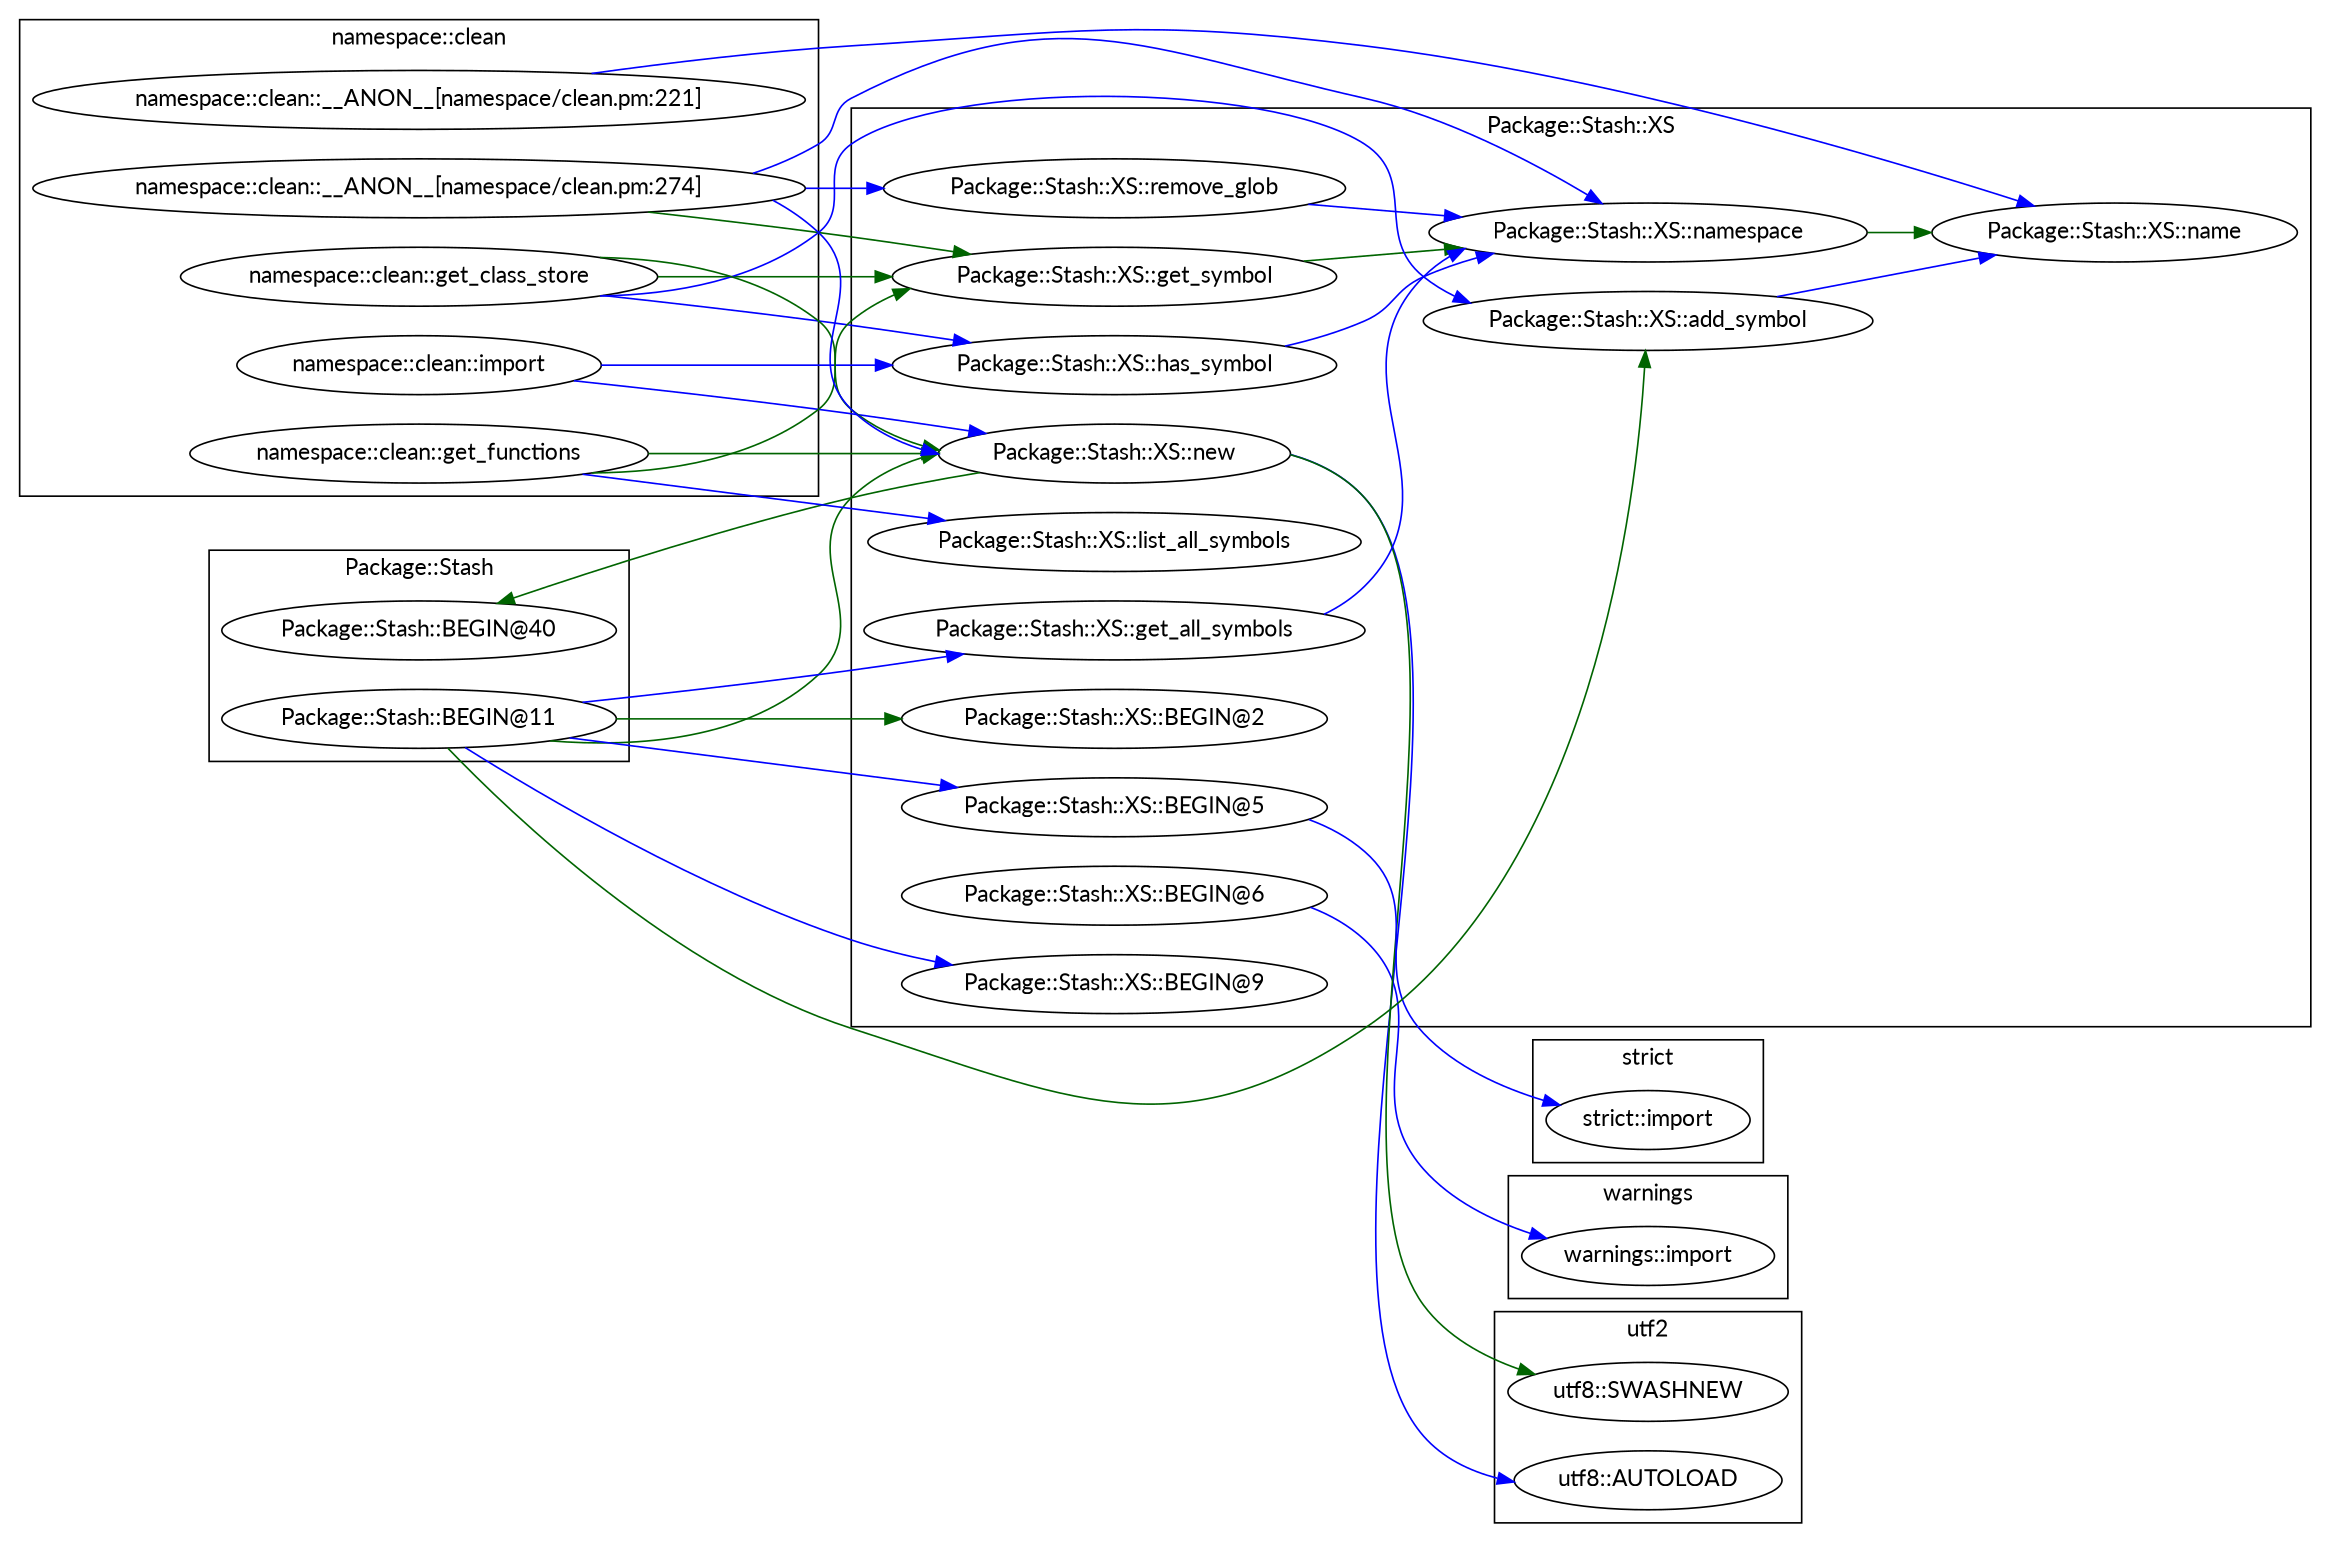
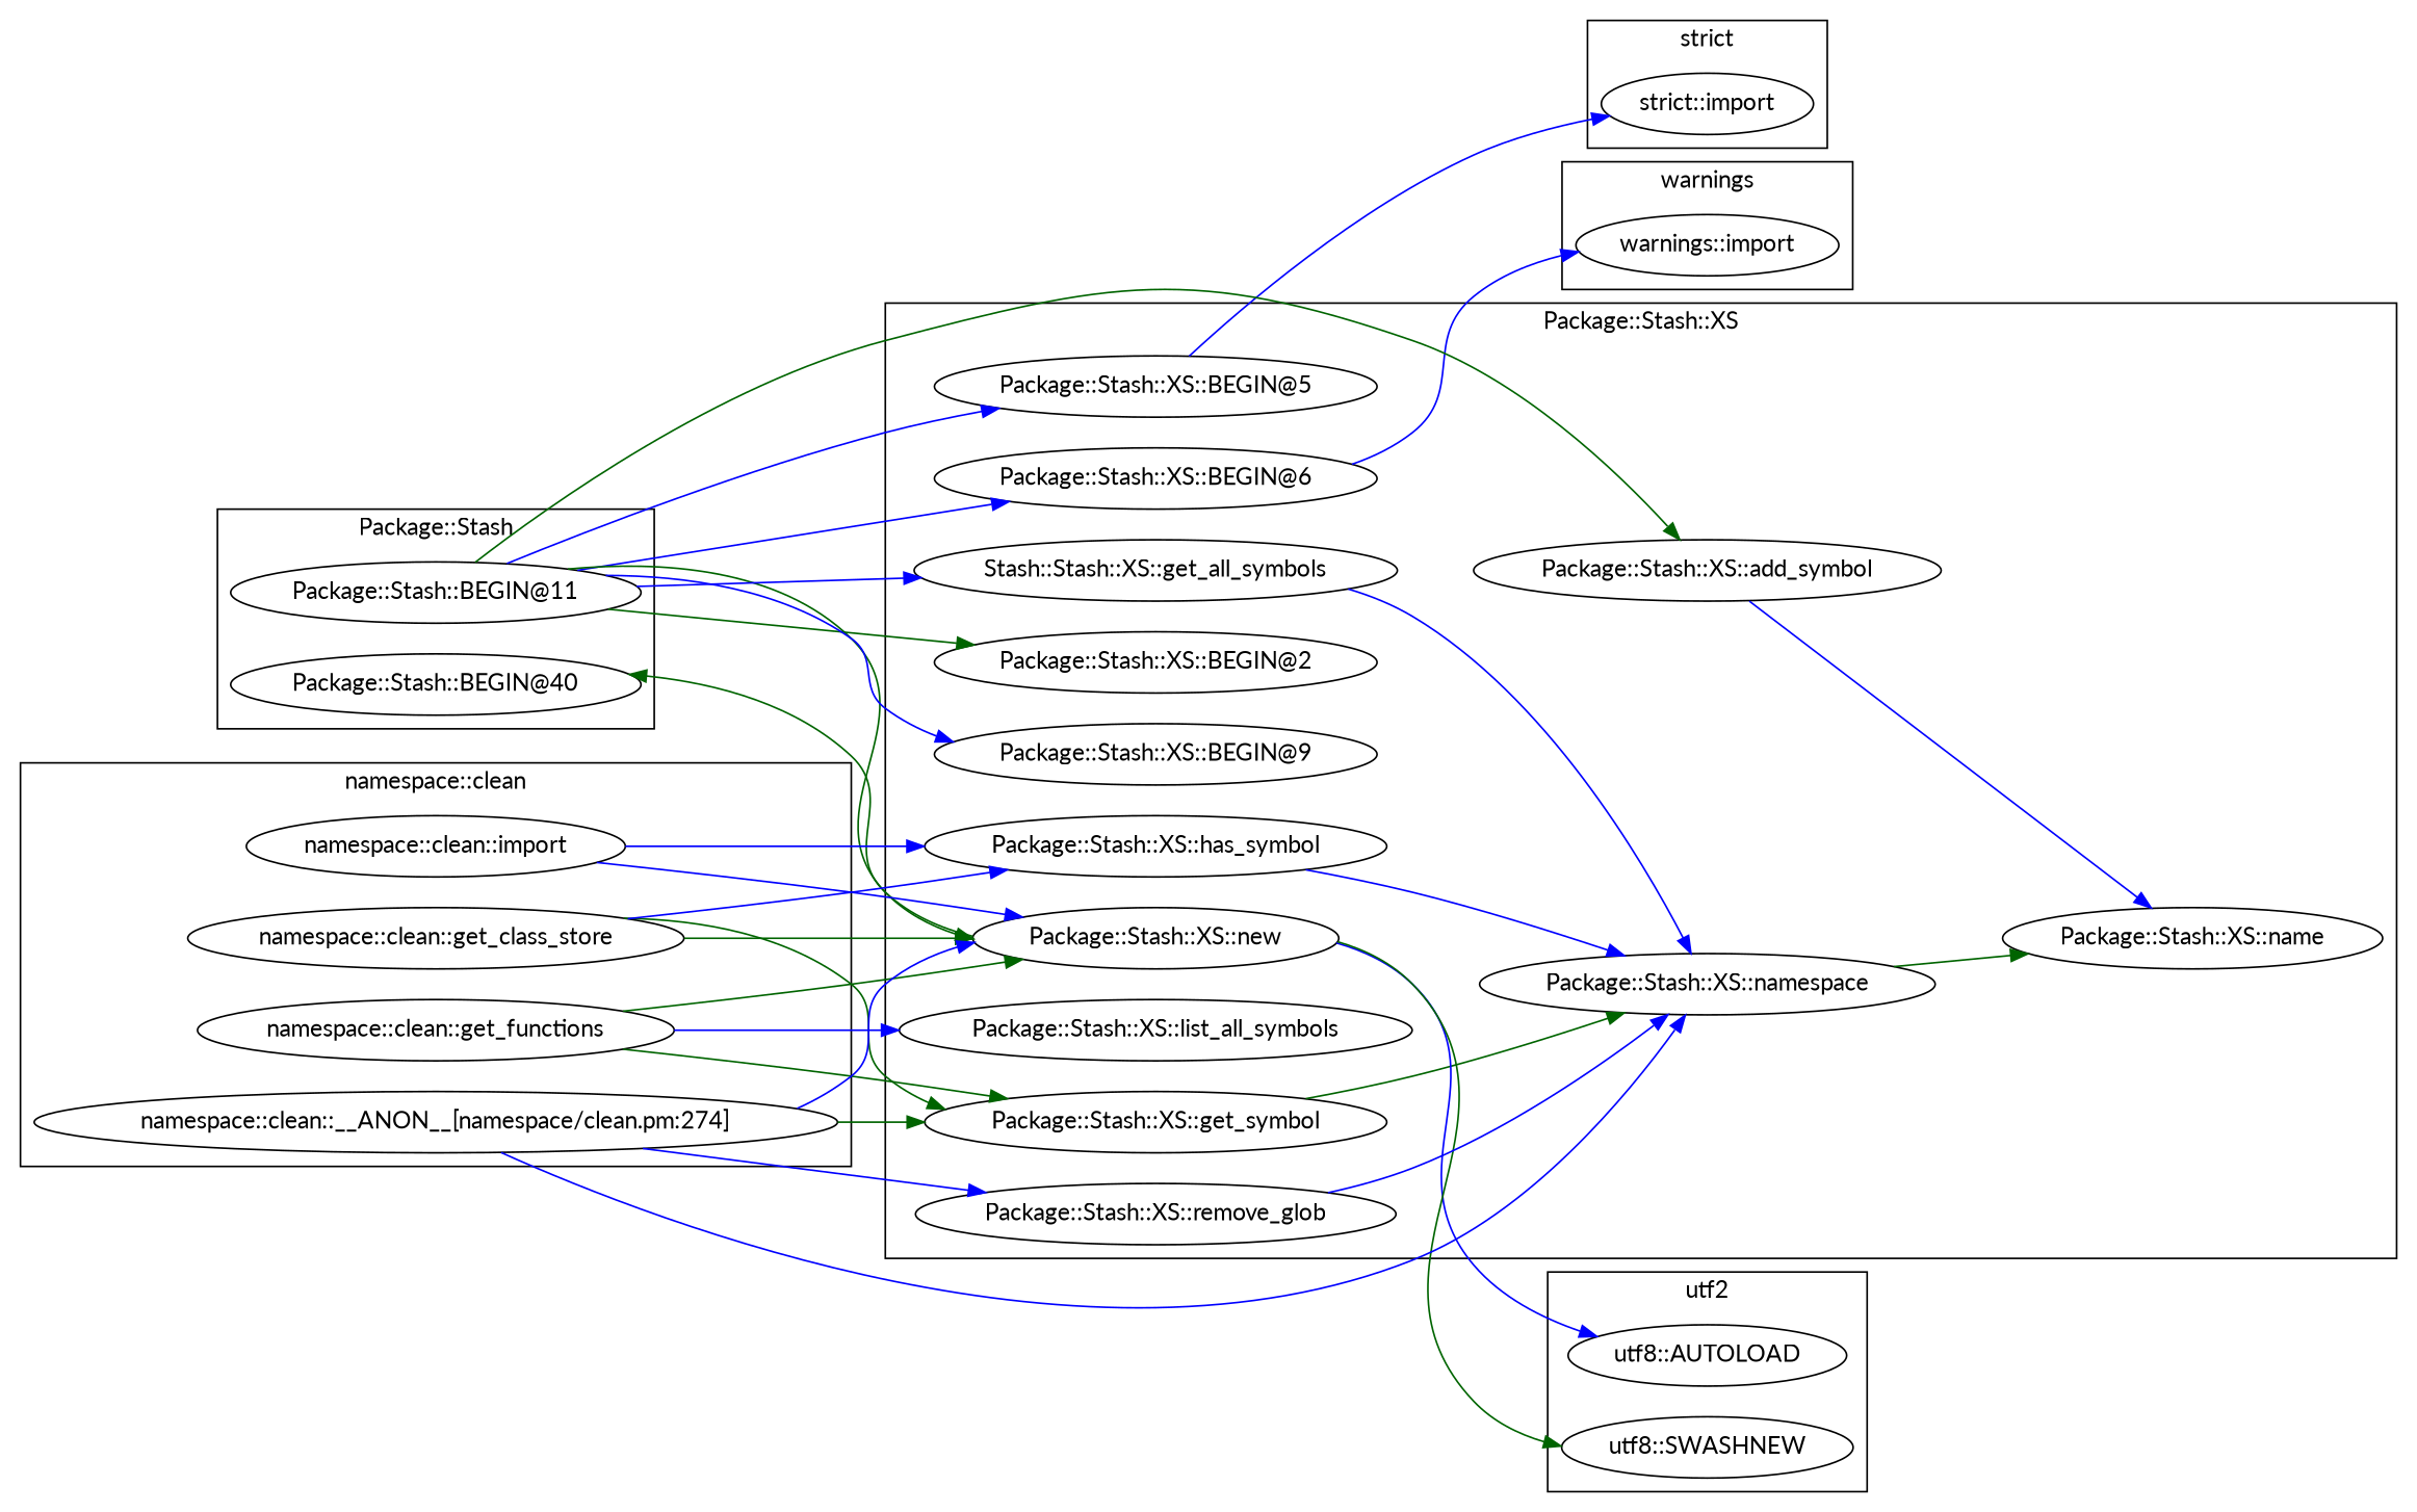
  digraph {
    fontname=Lato
    rankdir=LR
    node [fontname=Lato]
    edge [color=blue fontname=Lato]
    "strict::import"
    "warnings::import"
    "Package::Stash::XS::get_symbol"
    "Package::Stash::XS::has_symbol"
    "Package::Stash::XS::BEGIN@6"
    "Package::Stash::XS::list_all_symbols"
    "Package::Stash::XS::add_symbol"
    "Package::Stash::XS::name"
    "Package::Stash::XS::namespace"
    "Package::Stash::XS::new"
-   "Package::Stash::XS::get_all_symbols"
+   "Package::Stash::XS::get_all_symbols" [label="Stash::Stash::XS::get_all_symbols"]
    "Package::Stash::XS::BEGIN@2"
    "Package::Stash::XS::remove_glob"
    "Package::Stash::XS::BEGIN@9"
    "Package::Stash::XS::BEGIN@5"
    "Package::Stash::BEGIN@40"
    "Package::Stash::BEGIN@11"
    "utf8::AUTOLOAD"
    "utf8::SWASHNEW"
    "namespace::clean::import"
    "namespace::clean::get_class_store"
-   "namespace::clean::__ANON__[namespace/clean.pm:221]"
    "namespace::clean::get_functions"
    "namespace::clean::__ANON__[namespace/clean.pm:274]"
    subgraph cluster_1 {
      label="strict"
      "strict::import"
    }
    subgraph cluster_2 {
      label=warnings
      "warnings::import"
    }
    subgraph cluster_3 {
      label="Package::Stash::XS"
      "Package::Stash::XS::get_symbol"
      "Package::Stash::XS::has_symbol"
      "Package::Stash::XS::BEGIN@6"
      "Package::Stash::XS::list_all_symbols"
      "Package::Stash::XS::add_symbol"
      "Package::Stash::XS::name"
      "Package::Stash::XS::namespace"
      "Package::Stash::XS::new"
      "Package::Stash::XS::get_all_symbols"
      "Package::Stash::XS::BEGIN@2"
      "Package::Stash::XS::remove_glob"
      "Package::Stash::XS::BEGIN@9"
      "Package::Stash::XS::BEGIN@5"
    }
    subgraph cluster_4 {
      label="Package::Stash"
      "Package::Stash::BEGIN@40"
      "Package::Stash::BEGIN@11"
    }
    subgraph cluster_5 {
      label=utf2
      "utf8::AUTOLOAD"
      "utf8::SWASHNEW"
    }
    subgraph cluster_6 {
      label="namespace::clean"
      "namespace::clean::import"
      "namespace::clean::get_class_store"
-     "namespace::clean::__ANON__[namespace/clean.pm:221]"
      "namespace::clean::get_functions"
      "namespace::clean::__ANON__[namespace/clean.pm:274]"
    }
    "Package::Stash::XS::get_symbol" -> "Package::Stash::XS::namespace" [color=darkgreen]
    "Package::Stash::XS::has_symbol" -> "Package::Stash::XS::namespace"
    "Package::Stash::XS::BEGIN@6" -> "warnings::import"
    "Package::Stash::XS::add_symbol" -> "Package::Stash::XS::name"
    "Package::Stash::XS::namespace" -> "Package::Stash::XS::name" [color=darkgreen]
    "Package::Stash::XS::new" -> "Package::Stash::BEGIN@40" [color=darkgreen]
    "Package::Stash::XS::new" -> "utf8::AUTOLOAD"
    "Package::Stash::XS::new" -> "utf8::SWASHNEW" [color=darkgreen]
    "Package::Stash::XS::get_all_symbols" -> "Package::Stash::XS::namespace"
    "Package::Stash::XS::remove_glob" -> "Package::Stash::XS::namespace"
    "Package::Stash::XS::BEGIN@5" -> "strict::import"
+   "Package::Stash::BEGIN@11" -> "Package::Stash::XS::BEGIN@6"
    "Package::Stash::BEGIN@11" -> "Package::Stash::XS::add_symbol" [color=darkgreen]
    "Package::Stash::BEGIN@11" -> "Package::Stash::XS::new" [color=darkgreen]
    "Package::Stash::BEGIN@11" -> "Package::Stash::XS::get_all_symbols"
    "Package::Stash::BEGIN@11" -> "Package::Stash::XS::BEGIN@2" [color=darkgreen]
    "Package::Stash::BEGIN@11" -> "Package::Stash::XS::BEGIN@9"
    "Package::Stash::BEGIN@11" -> "Package::Stash::XS::BEGIN@5"
    "namespace::clean::import" -> "Package::Stash::XS::has_symbol"
    "namespace::clean::import" -> "Package::Stash::XS::new"
    "namespace::clean::get_class_store" -> "Package::Stash::XS::get_symbol" [color=darkgreen]
    "namespace::clean::get_class_store" -> "Package::Stash::XS::has_symbol"
-   "namespace::clean::get_class_store" -> "Package::Stash::XS::add_symbol"
    "namespace::clean::get_class_store" -> "Package::Stash::XS::new" [color=darkgreen]
-   "namespace::clean::__ANON__[namespace/clean.pm:221]" -> "Package::Stash::XS::name"
    "namespace::clean::get_functions" -> "Package::Stash::XS::get_symbol" [color=darkgreen]
    "namespace::clean::get_functions" -> "Package::Stash::XS::list_all_symbols"
    "namespace::clean::get_functions" -> "Package::Stash::XS::new" [color=darkgreen]
    "namespace::clean::__ANON__[namespace/clean.pm:274]" -> "Package::Stash::XS::get_symbol" [color=darkgreen]
    "namespace::clean::__ANON__[namespace/clean.pm:274]" -> "Package::Stash::XS::namespace"
    "namespace::clean::__ANON__[namespace/clean.pm:274]" -> "Package::Stash::XS::new"
    "namespace::clean::__ANON__[namespace/clean.pm:274]" -> "Package::Stash::XS::remove_glob"
  }
